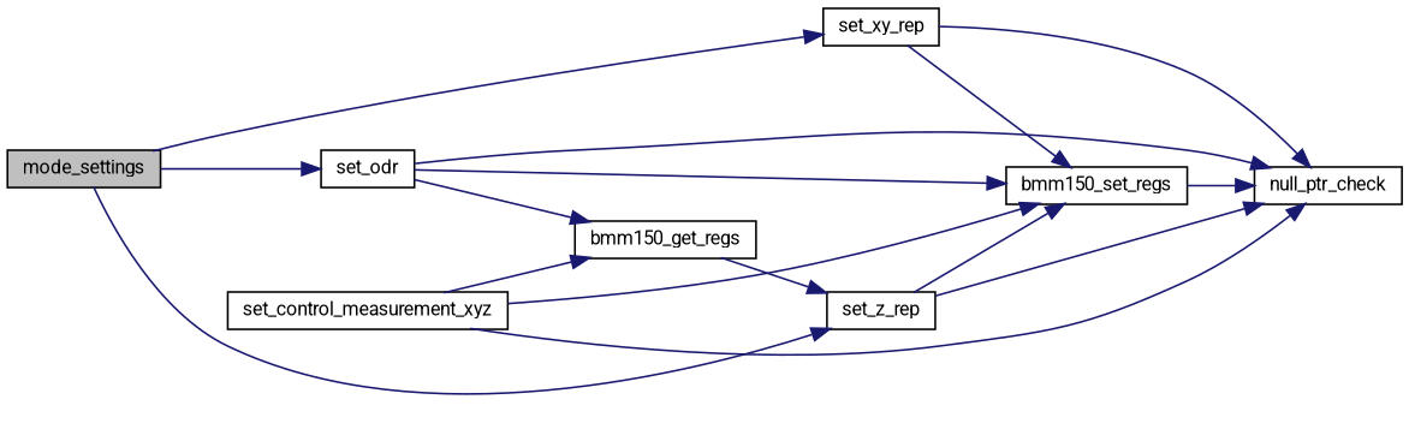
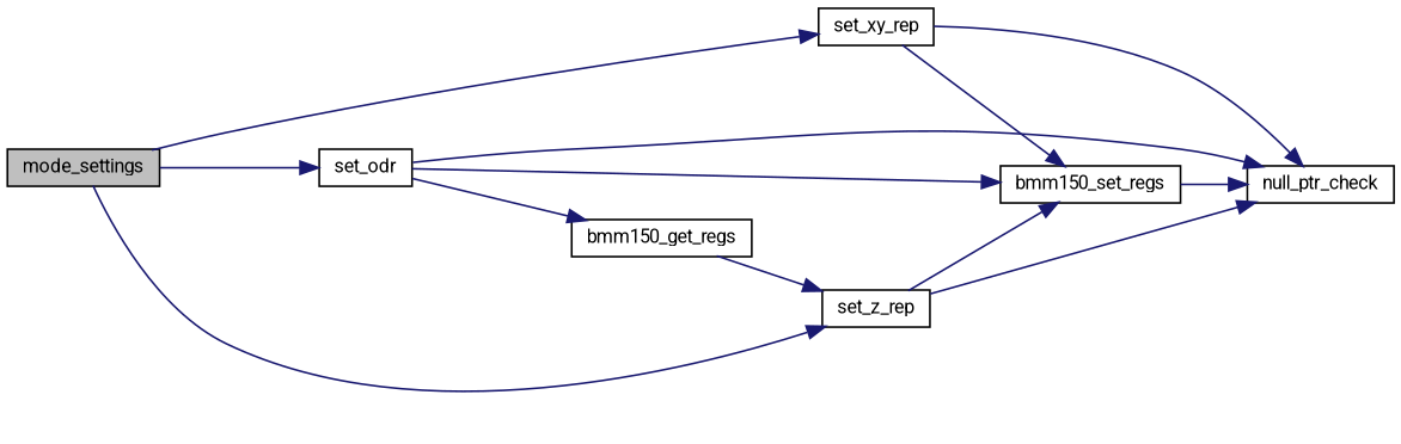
  digraph {
    fontname=Roboto
    rankdir=LR
    node [color=black fillcolor=white fontname=Roboto fontsize=10 shape=record style=filled]
    edge [color=midnightblue fontname=Roboto fontsize=10 labelfontname=Helvetica labelfontsize=10 style=solid]
    n1 [fillcolor=grey75 fontcolor=black height=0.2 label=mode_settings width=0.4]
    n2 [height=0.2 label=set_odr width=0.4]
    n3 [height=0.2 label=set_xy_rep width=0.4]
    n4 [height=0.2 label=set_z_rep width=0.4]
    n5 [height=0.2 label=null_ptr_check width=0.4]
    n6 [height=0.2 label=bmm150_get_regs width=0.4]
    n7 [height=0.2 label=bmm150_set_regs width=0.4]
-   n8 [height=0.2 label=set_control_measurement_xyz width=0.4]
    n1 -> n2
    n1 -> n3
    n1 -> n4
    n2 -> n5
    n2 -> n6
    n2 -> n7
    n3 -> n5
    n3 -> n7
    n4 -> n5
    n4 -> n7
    n6 -> n4
    n7 -> n5
-   n8 -> n5
-   n8 -> n6
-   n8 -> n7
  }
